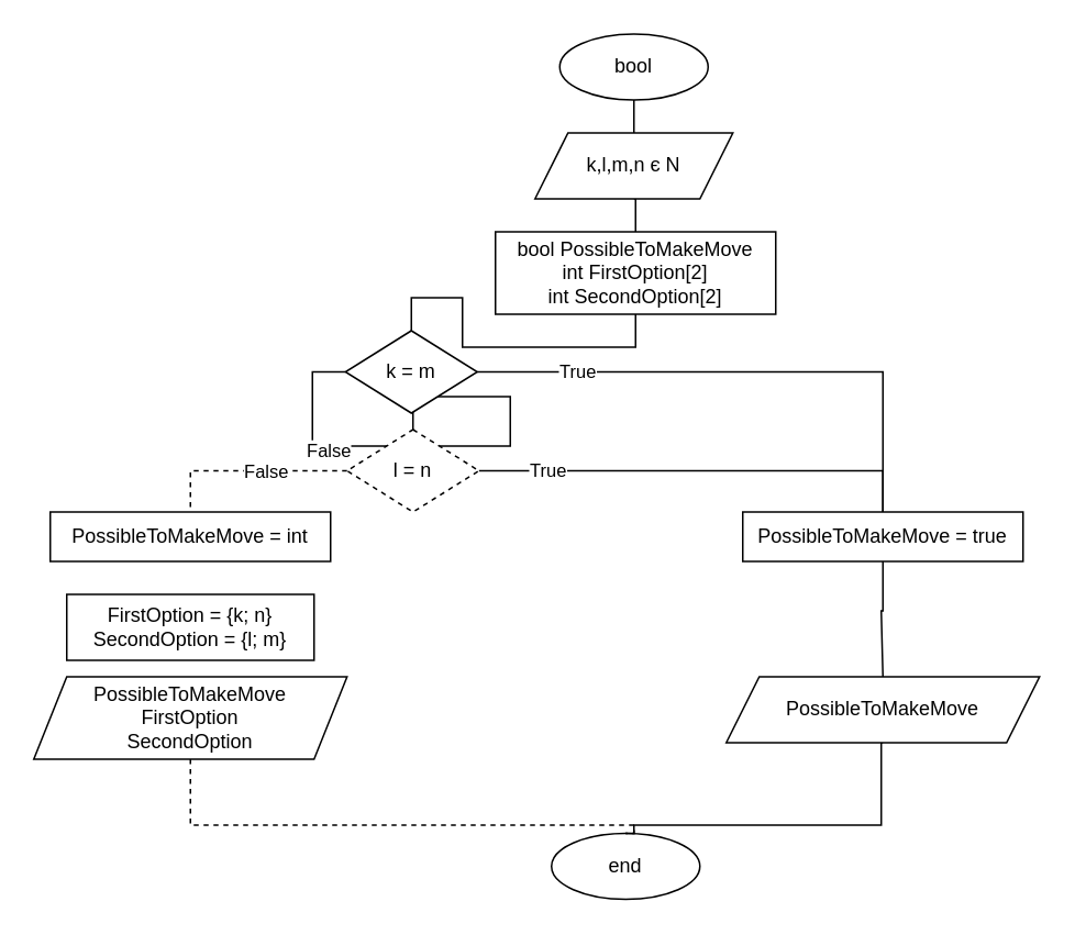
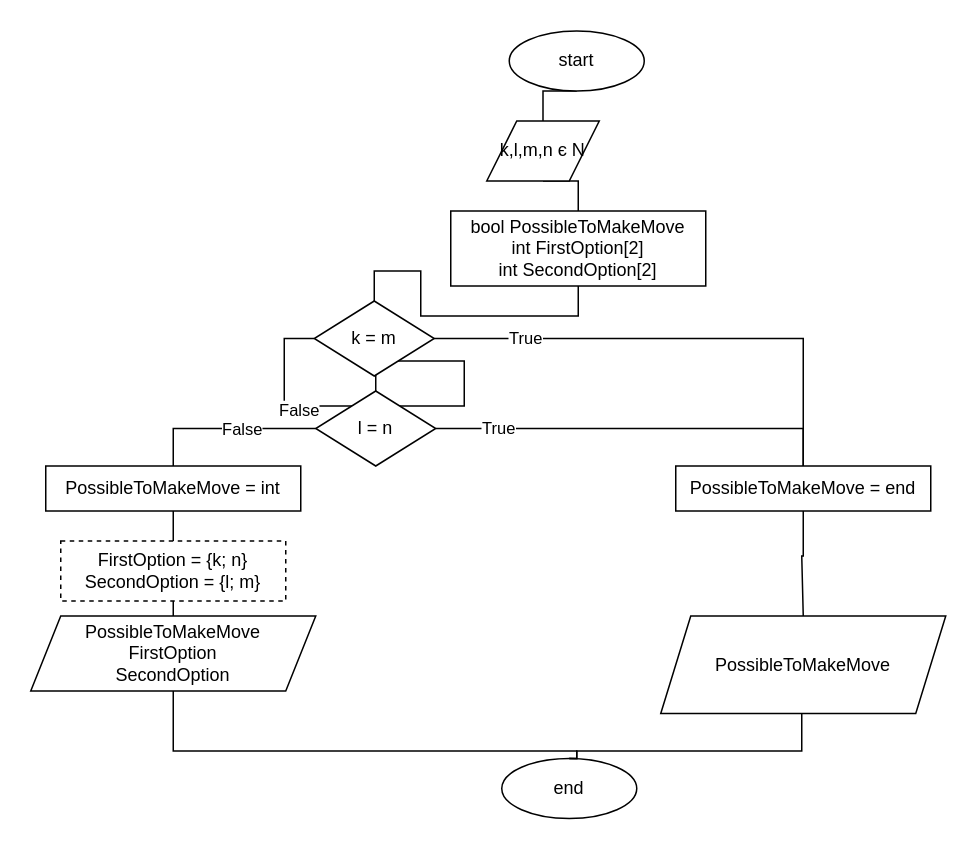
  <mxCell id="0" />
  <mxCell id="1" parent="0" />
  <mxCell id="2" style="edgeStyle=orthogonalEdgeStyle;rounded=0;orthogonalLoop=1;jettySize=auto;html=1;exitX=0.5;exitY=1;exitDx=0;exitDy=0;entryX=0.5;entryY=0;entryDx=0;entryDy=0;endArrow=none;endFill=0;" parent="1" source="3" target="6" edge="1"><mxGeometry relative="1" as="geometry" /></mxCell>
- <mxCell id="3" value="bool" style="ellipse;whiteSpace=wrap;html=1;" parent="1" vertex="1"><mxGeometry x="339" y="20" width="90" height="40" as="geometry" /></mxCell>
+ <mxCell id="3" value="start" style="ellipse;whiteSpace=wrap;html=1;" parent="1" vertex="1"><mxGeometry x="339" y="20" width="90" height="40" as="geometry" /></mxCell>
  <mxCell id="4" value="end" style="ellipse;whiteSpace=wrap;html=1;" parent="1" vertex="1"><mxGeometry x="334" y="505" width="90" height="40" as="geometry" /></mxCell>
  <mxCell id="5" style="edgeStyle=orthogonalEdgeStyle;rounded=0;orthogonalLoop=1;jettySize=auto;html=1;exitX=0.5;exitY=1;exitDx=0;exitDy=0;entryX=0.5;entryY=0;entryDx=0;entryDy=0;endArrow=none;endFill=0;" parent="1" source="6" target="13" edge="1"><mxGeometry relative="1" as="geometry" /></mxCell>
- <mxCell id="6" value="k,l,m,n є N" style="shape=parallelogram;perimeter=parallelogramPerimeter;whiteSpace=wrap;html=1;fixedSize=1;" parent="1" vertex="1"><mxGeometry x="324" y="80" width="120" height="40" as="geometry" /></mxCell>
+ <mxCell id="6" value="k,l,m,n є N" style="shape=parallelogram;perimeter=parallelogramPerimeter;whiteSpace=wrap;html=1;fixedSize=1;" parent="1" vertex="1"><mxGeometry x="324" y="80" width="75" height="40" as="geometry" /></mxCell>
  <mxCell id="7" style="edgeStyle=orthogonalEdgeStyle;rounded=0;orthogonalLoop=1;jettySize=auto;html=1;exitX=1;exitY=0.5;exitDx=0;exitDy=0;endArrow=none;endFill=0;" parent="1" source="11" target="15" edge="1"><mxGeometry relative="1" as="geometry"><mxPoint x="510" y="270" as="targetPoint" /></mxGeometry></mxCell>
  <mxCell id="8" value="True" style="edgeLabel;html=1;align=center;verticalAlign=middle;resizable=0;points=[];" parent="7" vertex="1" connectable="0"><mxGeometry x="-0.637" y="1" relative="1" as="geometry"><mxPoint as="offset" /></mxGeometry></mxCell>
  <mxCell id="9" style="edgeStyle=orthogonalEdgeStyle;rounded=0;orthogonalLoop=1;jettySize=auto;html=1;exitX=0;exitY=0.5;exitDx=0;exitDy=0;endArrow=none;endFill=0;entryX=0.5;entryY=0;entryDx=0;entryDy=0;" parent="1" source="11" target="20" edge="1"><mxGeometry relative="1" as="geometry"><mxPoint x="250" y="260" as="targetPoint" /></mxGeometry></mxCell>
  <mxCell id="10" value="False" style="edgeLabel;html=1;align=center;verticalAlign=middle;resizable=0;points=[];" parent="9" vertex="1" connectable="0"><mxGeometry x="-0.499" y="-2" relative="1" as="geometry"><mxPoint as="offset" /></mxGeometry></mxCell>
  <mxCell id="11" value="k = m" style="rhombus;whiteSpace=wrap;html=1;" parent="1" vertex="1"><mxGeometry x="209" y="200" width="80" height="50" as="geometry" /></mxCell>
  <mxCell id="12" style="edgeStyle=orthogonalEdgeStyle;rounded=0;orthogonalLoop=1;jettySize=auto;html=1;exitX=0.5;exitY=1;exitDx=0;exitDy=0;entryX=0.5;entryY=0;entryDx=0;entryDy=0;endArrow=none;endFill=0;" parent="1" source="13" target="11" edge="1"><mxGeometry relative="1" as="geometry" /></mxCell>
  <mxCell id="13" value="bool PossibleToMakeMove&lt;br&gt;int FirstOption[2]&lt;br&gt;int SecondOption[2]" style="rounded=0;whiteSpace=wrap;html=1;" parent="1" vertex="1"><mxGeometry x="300" y="140" width="170" height="50" as="geometry" /></mxCell>
  <mxCell id="14" style="edgeStyle=orthogonalEdgeStyle;rounded=0;orthogonalLoop=1;jettySize=auto;html=1;exitX=0.5;exitY=1;exitDx=0;exitDy=0;endArrow=none;endFill=0;entryX=0.5;entryY=0;entryDx=0;entryDy=0;" parent="1" source="15" target="24" edge="1"><mxGeometry relative="1" as="geometry"><mxPoint x="420" y="510" as="targetPoint" /><Array as="points"><mxPoint x="535" y="370" /><mxPoint x="534" y="370" /></Array></mxGeometry></mxCell>
- <mxCell id="15" value="&lt;span&gt;PossibleToMakeMove = true&lt;/span&gt;" style="rounded=0;whiteSpace=wrap;html=1;" parent="1" vertex="1"><mxGeometry x="450" y="310" width="170" height="30" as="geometry" /></mxCell>
+ <mxCell id="15" value="&lt;span&gt;PossibleToMakeMove = end&lt;/span&gt;" style="rounded=0;whiteSpace=wrap;html=1;" parent="1" vertex="1"><mxGeometry x="450" y="310" width="170" height="30" as="geometry" /></mxCell>
  <mxCell id="16" style="edgeStyle=orthogonalEdgeStyle;rounded=0;orthogonalLoop=1;jettySize=auto;html=1;exitX=1;exitY=0.5;exitDx=0;exitDy=0;endArrow=none;endFill=0;entryX=0.5;entryY=0;entryDx=0;entryDy=0;" parent="1" source="20" target="15" edge="1"><mxGeometry relative="1" as="geometry"><mxPoint x="530" y="330" as="targetPoint" /></mxGeometry></mxCell>
  <mxCell id="17" value="True" style="edgeLabel;html=1;align=center;verticalAlign=middle;resizable=0;points=[];" parent="16" vertex="1" connectable="0"><mxGeometry x="-0.7" y="1" relative="1" as="geometry"><mxPoint as="offset" /></mxGeometry></mxCell>
- <mxCell id="18" style="edgeStyle=orthogonalEdgeStyle;rounded=0;orthogonalLoop=1;jettySize=auto;html=1;exitX=0;exitY=0.5;exitDx=0;exitDy=0;endArrow=none;endFill=0;entryX=0.5;entryY=0;entryDx=0;entryDy=0;dashed=1;" parent="1" source="20" target="22" edge="1"><mxGeometry relative="1" as="geometry"><mxPoint x="140" y="340" as="targetPoint" /></mxGeometry></mxCell>
+ <mxCell id="18" style="edgeStyle=orthogonalEdgeStyle;rounded=0;orthogonalLoop=1;jettySize=auto;html=1;exitX=0;exitY=0.5;exitDx=0;exitDy=0;endArrow=none;endFill=0;entryX=0.5;entryY=0;entryDx=0;entryDy=0;" parent="1" source="20" target="22" edge="1"><mxGeometry relative="1" as="geometry"><mxPoint x="140" y="340" as="targetPoint" /></mxGeometry></mxCell>
  <mxCell id="19" value="False" style="edgeLabel;html=1;align=center;verticalAlign=middle;resizable=0;points=[];" parent="18" vertex="1" connectable="0"><mxGeometry x="-0.722" y="-1" relative="1" as="geometry"><mxPoint x="-33" y="1" as="offset" /></mxGeometry></mxCell>
- <mxCell id="20" value="l = n" style="rhombus;whiteSpace=wrap;html=1;dashed=1;" parent="1" vertex="1"><mxGeometry x="210" y="260" width="80" height="50" as="geometry" /></mxCell>
+ <mxCell id="20" value="l = n" style="rhombus;whiteSpace=wrap;html=1;" parent="1" vertex="1"><mxGeometry x="210" y="260" width="80" height="50" as="geometry" /></mxCell>
+ <mxCell id="21" style="edgeStyle=orthogonalEdgeStyle;rounded=0;orthogonalLoop=1;jettySize=auto;html=1;exitX=0.5;exitY=1;exitDx=0;exitDy=0;endArrow=none;endFill=0;entryX=0.5;entryY=0;entryDx=0;entryDy=0;" parent="1" source="22" target="26" edge="1"><mxGeometry relative="1" as="geometry"><mxPoint x="145" y="410" as="targetPoint" /></mxGeometry></mxCell>
  <mxCell id="22" value="&lt;span&gt;PossibleToMakeMove = int&lt;/span&gt;" style="rounded=0;whiteSpace=wrap;html=1;" parent="1" vertex="1"><mxGeometry x="30" y="310" width="170" height="30" as="geometry" /></mxCell>
  <mxCell id="23" style="edgeStyle=orthogonalEdgeStyle;rounded=0;orthogonalLoop=1;jettySize=auto;html=1;exitX=0.5;exitY=1;exitDx=0;exitDy=0;entryX=0.5;entryY=0;entryDx=0;entryDy=0;endArrow=none;endFill=0;" parent="1" source="24" target="4" edge="1"><mxGeometry relative="1" as="geometry"><Array as="points"><mxPoint x="534" y="450" /><mxPoint x="534" y="500" /><mxPoint x="384" y="500" /></Array></mxGeometry></mxCell>
- <mxCell id="24" value="PossibleToMakeMove" style="shape=parallelogram;perimeter=parallelogramPerimeter;whiteSpace=wrap;html=1;fixedSize=1;" parent="1" vertex="1"><mxGeometry x="440" y="410" width="190" height="40" as="geometry" /></mxCell>
- <mxCell id="26" value="&lt;span&gt;FirstOption = {k; n}&lt;/span&gt;&lt;br&gt;&lt;span&gt;SecondOption = {l; m}&lt;/span&gt;" style="rounded=0;whiteSpace=wrap;html=1;" parent="1" vertex="1"><mxGeometry x="40" y="360" width="150" height="40" as="geometry" /></mxCell>
- <mxCell id="27" style="edgeStyle=orthogonalEdgeStyle;rounded=0;orthogonalLoop=1;jettySize=auto;html=1;exitX=0.5;exitY=1;exitDx=0;exitDy=0;entryX=0.5;entryY=0;entryDx=0;entryDy=0;endArrow=none;endFill=0;dashed=1;" parent="1" source="28" target="4" edge="1"><mxGeometry relative="1" as="geometry"><Array as="points"><mxPoint x="115" y="500" /><mxPoint x="384" y="500" /></Array></mxGeometry></mxCell>
+ <mxCell id="24" value="PossibleToMakeMove" style="shape=parallelogram;perimeter=parallelogramPerimeter;whiteSpace=wrap;html=1;fixedSize=1;" parent="1" vertex="1"><mxGeometry x="440" y="410" width="190" height="65" as="geometry" /></mxCell>
+ <mxCell id="25" style="edgeStyle=orthogonalEdgeStyle;rounded=0;orthogonalLoop=1;jettySize=auto;html=1;exitX=0.5;exitY=1;exitDx=0;exitDy=0;endArrow=none;endFill=0;entryX=0.5;entryY=0;entryDx=0;entryDy=0;" parent="1" source="26" target="28" edge="1"><mxGeometry relative="1" as="geometry"><mxPoint x="115.333" y="420" as="targetPoint" /></mxGeometry></mxCell>
+ <mxCell id="26" value="&lt;span&gt;FirstOption = {k; n}&lt;/span&gt;&lt;br&gt;&lt;span&gt;SecondOption = {l; m}&lt;/span&gt;" style="rounded=0;whiteSpace=wrap;html=1;dashed=1;" parent="1" vertex="1"><mxGeometry x="40" y="360" width="150" height="40" as="geometry" /></mxCell>
+ <mxCell id="27" style="edgeStyle=orthogonalEdgeStyle;rounded=0;orthogonalLoop=1;jettySize=auto;html=1;exitX=0.5;exitY=1;exitDx=0;exitDy=0;entryX=0.5;entryY=0;entryDx=0;entryDy=0;endArrow=none;endFill=0;" parent="1" source="28" target="4" edge="1"><mxGeometry relative="1" as="geometry"><Array as="points"><mxPoint x="115" y="500" /><mxPoint x="384" y="500" /></Array></mxGeometry></mxCell>
  <mxCell id="28" value="PossibleToMakeMove&lt;br&gt;FirstOption&lt;br&gt;SecondOption" style="shape=parallelogram;perimeter=parallelogramPerimeter;whiteSpace=wrap;html=1;fixedSize=1;" parent="1" vertex="1"><mxGeometry x="20" y="410" width="190" height="50" as="geometry" /></mxCell>
